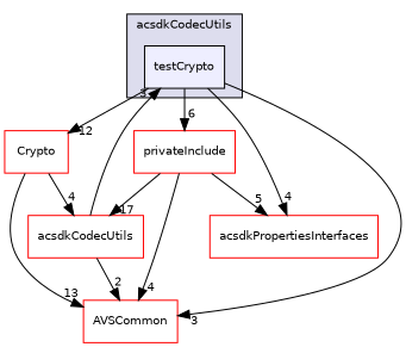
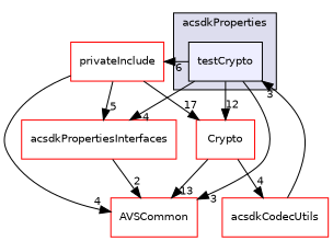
  digraph {
    compound=true
    node [fillcolor=white fontname=Helvetica fontsize=10 shape=box style=filled color=red]
    edge [headlabel=4 labeldistance=1.5 labelfontname=Helvetica labelfontsize=10]
    n1 [fillcolor="#eeeeff" label=testCrypto pencolor=black color=""]
    n2 [label=privateInclude]
    n3 [label=Crypto]
    n4 [label=AVSCommon]
    n5 [label=acsdkPropertiesInterfaces]
    n6 [label=acsdkCodecUtils]
    subgraph cluster_1 {
      bgcolor="#ddddee"
      fontname=Helvetica
      fontsize=10
-     label=acsdkCodecUtils
+     label=acsdkProperties
      pencolor=black
      n1
    }
    n1 -> n2 [headlabel=6]
    n1 -> n3 [headlabel=12]
    n1 -> n4 [headlabel=3]
    n1 -> n5
-   n2 -> n6 [headlabel=17]
+   n2 -> n3 [headlabel=17]
    n2 -> n4
    n2 -> n5 [headlabel=5]
    n3 -> n4 [headlabel=13]
    n3 -> n6
-   n6 -> n4 [headlabel=2]
+   n5 -> n4 [headlabel=2]
    n6 -> n1 [headlabel=3]
  }
